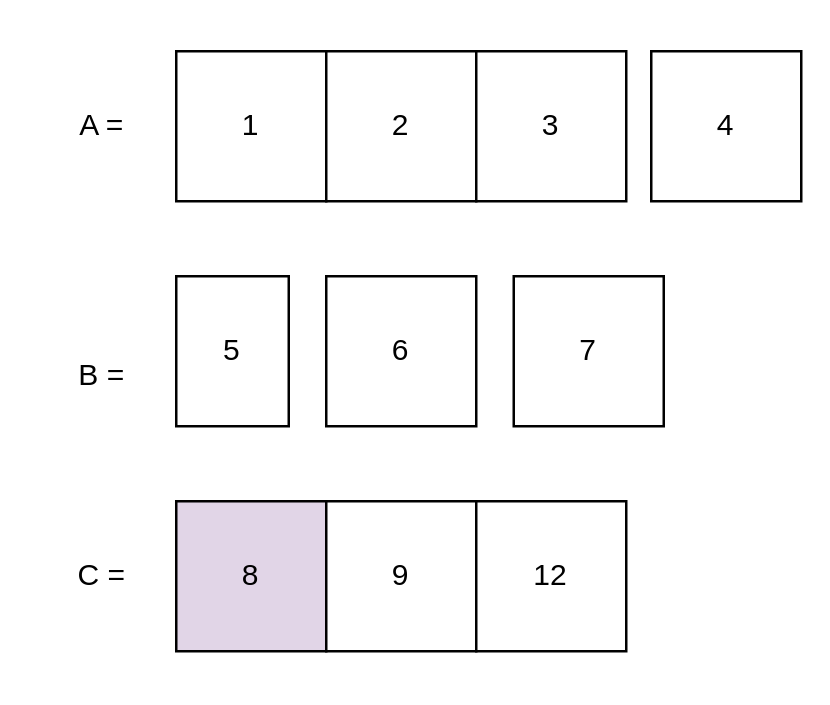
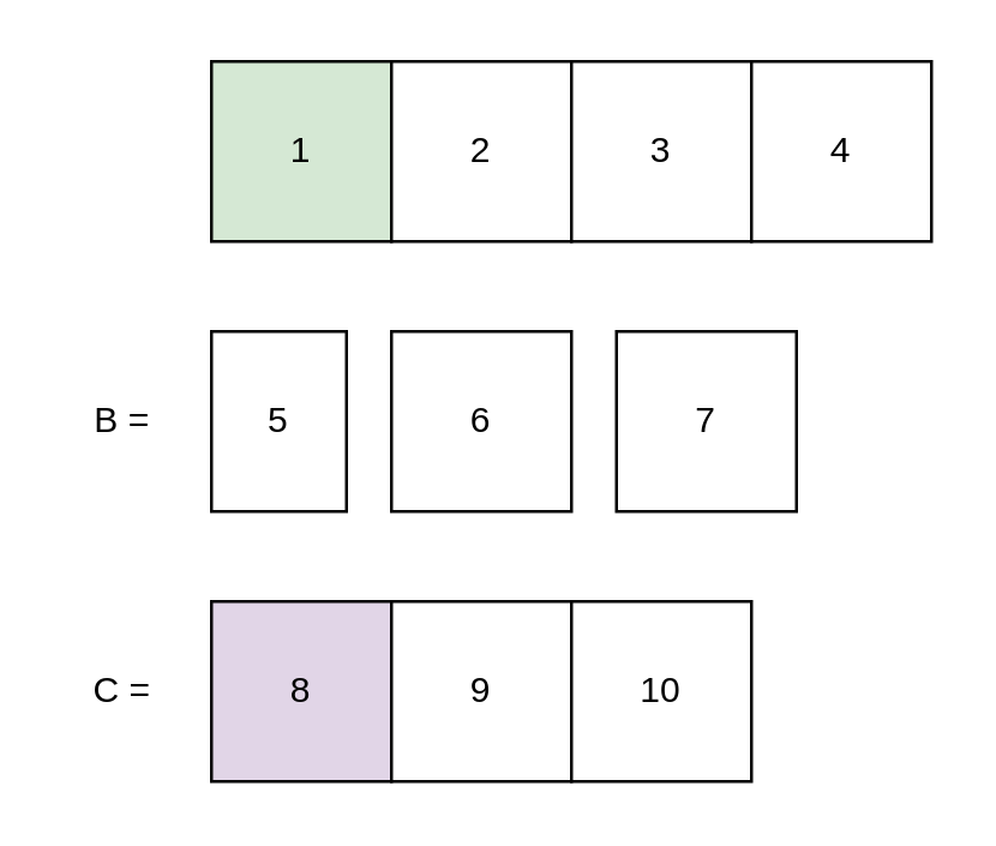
  <mxCell id="0" />
  <mxCell id="1" parent="0" />
- <mxCell id="2" value="1" style="rounded=0;whiteSpace=wrap;html=1;" vertex="1" parent="1"><mxGeometry x="70" y="20" width="60" height="60" as="geometry" /></mxCell>
+ <mxCell id="2" value="1" style="rounded=0;whiteSpace=wrap;html=1;fillColor=#d5e8d4;" vertex="1" parent="1"><mxGeometry x="70" y="20" width="60" height="60" as="geometry" /></mxCell>
  <mxCell id="3" value="2" style="rounded=0;whiteSpace=wrap;html=1;" vertex="1" parent="1"><mxGeometry x="130" y="20" width="60" height="60" as="geometry" /></mxCell>
  <mxCell id="4" value="3" style="rounded=0;whiteSpace=wrap;html=1;" vertex="1" parent="1"><mxGeometry x="190" y="20" width="60" height="60" as="geometry" /></mxCell>
- <mxCell id="5" value="4" style="rounded=0;whiteSpace=wrap;html=1;" vertex="1" parent="1"><mxGeometry x="260" y="20" width="60" height="60" as="geometry" /></mxCell>
+ <mxCell id="5" value="4" style="rounded=0;whiteSpace=wrap;html=1;" vertex="1" parent="1"><mxGeometry x="250" y="20" width="60" height="60" as="geometry" /></mxCell>
  <mxCell id="6" value="5" style="rounded=0;whiteSpace=wrap;html=1;" vertex="1" parent="1"><mxGeometry x="70" y="110" width="45" height="60" as="geometry" /></mxCell>
  <mxCell id="7" value="6" style="rounded=0;whiteSpace=wrap;html=1;" vertex="1" parent="1"><mxGeometry x="130" y="110" width="60" height="60" as="geometry" /></mxCell>
  <mxCell id="8" value="7" style="rounded=0;whiteSpace=wrap;html=1;" vertex="1" parent="1"><mxGeometry x="205" y="110" width="60" height="60" as="geometry" /></mxCell>
  <mxCell id="9" value="8" style="rounded=0;whiteSpace=wrap;html=1;fillColor=#e1d5e7;" vertex="1" parent="1"><mxGeometry x="70" y="200" width="60" height="60" as="geometry" /></mxCell>
  <mxCell id="10" value="9" style="rounded=0;whiteSpace=wrap;html=1;" vertex="1" parent="1"><mxGeometry x="130" y="200" width="60" height="60" as="geometry" /></mxCell>
- <mxCell id="11" value="12" style="rounded=0;whiteSpace=wrap;html=1;" vertex="1" parent="1"><mxGeometry x="190" y="200" width="60" height="60" as="geometry" /></mxCell>
- <mxCell id="12" value="A =" style="text;html=1;align=center;verticalAlign=middle;resizable=0;points=[];autosize=1;strokeColor=none;fillColor=none;" vertex="1" parent="1"><mxGeometry x="20" y="35" width="40" height="30" as="geometry" /></mxCell>
- <mxCell id="13" value="B =" style="text;html=1;align=center;verticalAlign=middle;resizable=0;points=[];autosize=1;strokeColor=none;fillColor=none;" vertex="1" parent="1"><mxGeometry x="20" y="135" width="40" height="30" as="geometry" /></mxCell>
+ <mxCell id="11" value="10" style="rounded=0;whiteSpace=wrap;html=1;" vertex="1" parent="1"><mxGeometry x="190" y="200" width="60" height="60" as="geometry" /></mxCell>
+ <mxCell id="13" value="B =" style="text;html=1;align=center;verticalAlign=middle;resizable=0;points=[];autosize=1;strokeColor=none;fillColor=none;" vertex="1" parent="1"><mxGeometry x="20" y="125" width="40" height="30" as="geometry" /></mxCell>
  <mxCell id="14" value="C =" style="text;html=1;align=center;verticalAlign=middle;resizable=0;points=[];autosize=1;strokeColor=none;fillColor=none;" vertex="1" parent="1"><mxGeometry x="20" y="215" width="40" height="30" as="geometry" /></mxCell>
